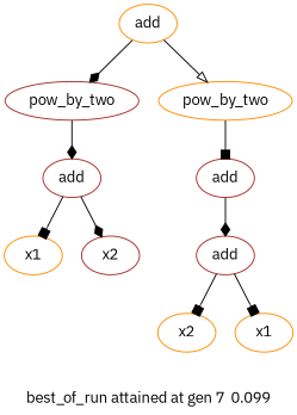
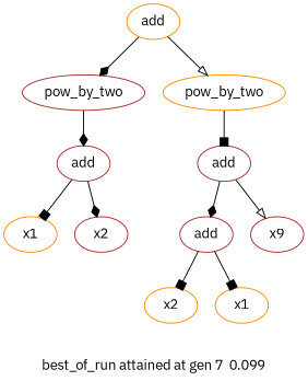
  digraph {
    label="\n\nbest_of_run attained at gen 7  0.099"
    fontname="IBM Plex Sans"
    node [color=brown fontname="IBM Plex Sans"]
    edge [arrowhead=diamond fontname="IBM Plex Sans"]
    n1 [label=add color=darkorange]
    n2 [label=pow_by_two]
    n3 [label=pow_by_two color=darkorange]
    n4 [label=add]
    n5 [label=x1 color=darkorange]
    n6 [label=x2]
    n7 [label=add]
    n8 [label=add]
+   n9 [label=x9]
    n10 [label=x2 color=darkorange]
    n11 [label=x1 color=darkorange]
    n1 -> n2
    n1 -> n3 [arrowhead=onormal]
    n2 -> n4
    n3 -> n7 [arrowhead=box]
    n4 -> n5 [arrowhead=box]
    n4 -> n6
    n7 -> n8
+   n7 -> n9 [arrowhead=onormal]
    n8 -> n10 [arrowhead=box]
    n8 -> n11 [arrowhead=box]
  }
